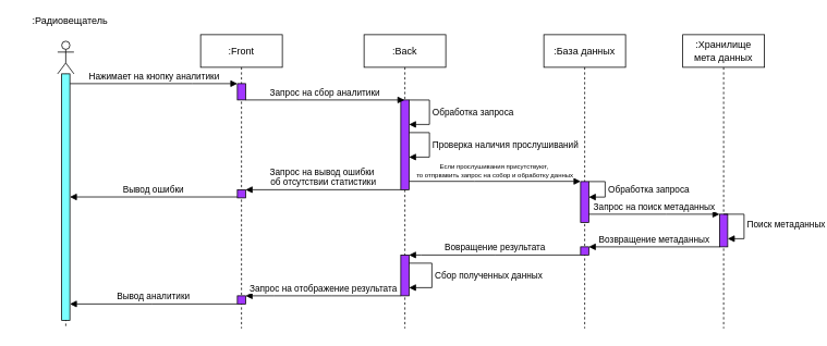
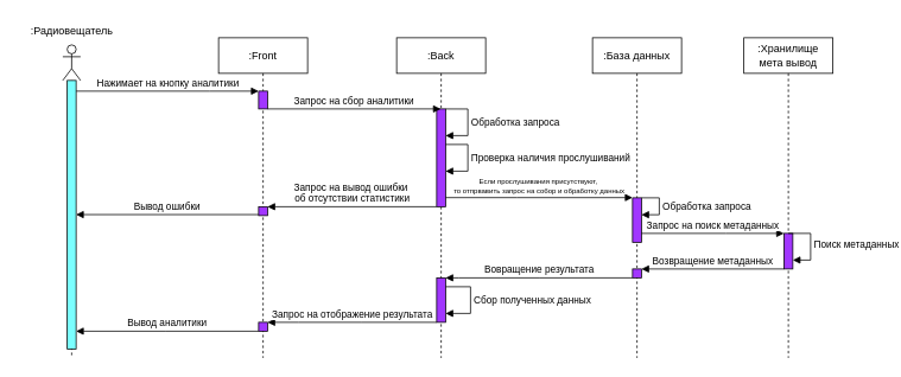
  <mxCell id="0" />
  <mxCell id="1" parent="0" />
  <mxCell id="2" value="" style="shape=umlLifeline;perimeter=lifelinePerimeter;whiteSpace=wrap;html=1;container=1;dropTarget=0;collapsible=0;recursiveResize=0;outlineConnect=0;portConstraint=eastwest;newEdgeStyle={&quot;curved&quot;:0,&quot;rounded&quot;:0};participant=umlActor;" parent="1" vertex="1"><mxGeometry x="70" y="50" width="20" height="352" as="geometry" /></mxCell>
  <mxCell id="3" value=":Front" style="shape=umlLifeline;perimeter=lifelinePerimeter;whiteSpace=wrap;html=1;container=1;dropTarget=0;collapsible=0;recursiveResize=0;outlineConnect=0;portConstraint=eastwest;newEdgeStyle={&quot;curved&quot;:0,&quot;rounded&quot;:0};" parent="1" vertex="1"><mxGeometry x="245" y="42" width="100" height="360" as="geometry" /></mxCell>
  <mxCell id="4" value="" style="html=1;points=[[0,0,0,0,5],[0,1,0,0,-5],[1,0,0,0,5],[1,1,0,0,-5]];perimeter=orthogonalPerimeter;outlineConnect=0;targetShapes=umlLifeline;portConstraint=eastwest;newEdgeStyle={&quot;curved&quot;:0,&quot;rounded&quot;:0};fillColor=#A136FF;fontStyle=1" parent="3" vertex="1"><mxGeometry x="45" y="60" width="10" height="20" as="geometry" /></mxCell>
  <mxCell id="5" value="" style="html=1;points=[[0,0,0,0,5],[0,1,0,0,-5],[1,0,0,0,5],[1,1,0,0,-5]];perimeter=orthogonalPerimeter;outlineConnect=0;targetShapes=umlLifeline;portConstraint=eastwest;newEdgeStyle={&quot;curved&quot;:0,&quot;rounded&quot;:0};fillColor=#A136FF;" parent="3" vertex="1"><mxGeometry x="45" y="320" width="10" height="10" as="geometry" /></mxCell>
  <mxCell id="6" value="" style="html=1;points=[[0,0,0,0,5],[0,1,0,0,-5],[1,0,0,0,5],[1,1,0,0,-5]];perimeter=orthogonalPerimeter;outlineConnect=0;targetShapes=umlLifeline;portConstraint=eastwest;newEdgeStyle={&quot;curved&quot;:0,&quot;rounded&quot;:0};fillColor=#A136FF;fontStyle=1" vertex="1" parent="3"><mxGeometry x="45" y="190" width="10" height="10" as="geometry" /></mxCell>
  <mxCell id="7" value=":Back" style="shape=umlLifeline;perimeter=lifelinePerimeter;whiteSpace=wrap;html=1;container=1;dropTarget=0;collapsible=0;recursiveResize=0;outlineConnect=0;portConstraint=eastwest;newEdgeStyle={&quot;curved&quot;:0,&quot;rounded&quot;:0};" parent="1" vertex="1"><mxGeometry x="445" y="42" width="100" height="360" as="geometry" /></mxCell>
  <mxCell id="8" value="" style="html=1;points=[[0,0,0,0,5],[0,1,0,0,-5],[1,0,0,0,5],[1,1,0,0,-5]];perimeter=orthogonalPerimeter;outlineConnect=0;targetShapes=umlLifeline;portConstraint=eastwest;newEdgeStyle={&quot;curved&quot;:0,&quot;rounded&quot;:0};fillColor=#A136FF;" parent="7" vertex="1"><mxGeometry x="45" y="80" width="10" height="110" as="geometry" /></mxCell>
  <mxCell id="9" value="Обработка запроса" style="html=1;align=left;spacingLeft=2;endArrow=block;rounded=0;edgeStyle=orthogonalEdgeStyle;curved=0;rounded=0;" parent="7" target="8" edge="1"><mxGeometry relative="1" as="geometry"><mxPoint x="55" y="80.06" as="sourcePoint" /><Array as="points"><mxPoint x="80" y="80" /><mxPoint x="80" y="110" /></Array><mxPoint x="60" y="110.064" as="targetPoint" /></mxGeometry></mxCell>
  <mxCell id="10" value="" style="html=1;points=[[0,0,0,0,5],[0,1,0,0,-5],[1,0,0,0,5],[1,1,0,0,-5]];perimeter=orthogonalPerimeter;outlineConnect=0;targetShapes=umlLifeline;portConstraint=eastwest;newEdgeStyle={&quot;curved&quot;:0,&quot;rounded&quot;:0};fillColor=#A136FF;" parent="7" vertex="1"><mxGeometry x="45" y="270" width="10" height="50" as="geometry" /></mxCell>
  <mxCell id="11" value="Сбор полученных данных&amp;nbsp;" style="html=1;align=left;spacingLeft=2;endArrow=block;rounded=0;edgeStyle=orthogonalEdgeStyle;curved=0;rounded=0;" parent="7" edge="1"><mxGeometry relative="1" as="geometry"><mxPoint x="55" y="280" as="sourcePoint" /><Array as="points"><mxPoint x="83" y="280" /><mxPoint x="83" y="310" /></Array><mxPoint x="55" y="310" as="targetPoint" /></mxGeometry></mxCell>
  <mxCell id="12" value="Проверка наличия прослушиваний" style="html=1;align=left;spacingLeft=2;endArrow=block;rounded=0;edgeStyle=orthogonalEdgeStyle;curved=0;rounded=0;" edge="1" parent="7" source="8" target="8"><mxGeometry relative="1" as="geometry"><mxPoint x="65" y="120.0" as="sourcePoint" /><Array as="points"><mxPoint x="80" y="120" /><mxPoint x="80" y="150" /></Array><mxPoint x="65" y="149.94" as="targetPoint" /></mxGeometry></mxCell>
  <mxCell id="13" value=":База данных" style="shape=umlLifeline;perimeter=lifelinePerimeter;whiteSpace=wrap;html=1;container=1;dropTarget=0;collapsible=0;recursiveResize=0;outlineConnect=0;portConstraint=eastwest;newEdgeStyle={&quot;curved&quot;:0,&quot;rounded&quot;:0};" parent="1" vertex="1"><mxGeometry x="665" y="42" width="100" height="360" as="geometry" /></mxCell>
  <mxCell id="14" value="" style="html=1;points=[[0,0,0,0,5],[0,1,0,0,-5],[1,0,0,0,5],[1,1,0,0,-5]];perimeter=orthogonalPerimeter;outlineConnect=0;targetShapes=umlLifeline;portConstraint=eastwest;newEdgeStyle={&quot;curved&quot;:0,&quot;rounded&quot;:0};fillColor=#A136FF;" parent="13" vertex="1"><mxGeometry x="45" y="180" width="10" height="50" as="geometry" /></mxCell>
  <mxCell id="15" value="" style="html=1;points=[[0,0,0,0,5],[0,1,0,0,-5],[1,0,0,0,5],[1,1,0,0,-5]];perimeter=orthogonalPerimeter;outlineConnect=0;targetShapes=umlLifeline;portConstraint=eastwest;newEdgeStyle={&quot;curved&quot;:0,&quot;rounded&quot;:0};fillColor=#A136FF;" parent="13" vertex="1"><mxGeometry x="45" y="260" width="10" height="10" as="geometry" /></mxCell>
  <mxCell id="16" value="Обработка запроса" style="html=1;align=left;spacingLeft=2;endArrow=block;rounded=0;edgeStyle=orthogonalEdgeStyle;curved=0;rounded=0;" edge="1" parent="13" source="14" target="14"><mxGeometry relative="1" as="geometry"><mxPoint x="50" y="169.03" as="sourcePoint" /><Array as="points"><mxPoint x="75" y="180" /><mxPoint x="75" y="199" /></Array><mxPoint x="50" y="198.97" as="targetPoint" /></mxGeometry></mxCell>
- <mxCell id="17" value=":Радиовещатель" style="text;html=1;align=center;verticalAlign=middle;resizable=0;points=[];autosize=1;strokeColor=none;fillColor=none;" parent="1" vertex="1"><mxGeometry x="25" y="10" width="120" height="30" as="geometry" /></mxCell>
+ <mxCell id="17" value=":Радиовещатель" style="text;html=1;align=center;verticalAlign=middle;resizable=0;points=[];autosize=1;strokeColor=none;fillColor=none;" parent="1" vertex="1"><mxGeometry x="20" y="20" width="120" height="30" as="geometry" /></mxCell>
  <mxCell id="18" value="Нажимает на кнопку аналитики" style="html=1;verticalAlign=bottom;endArrow=block;curved=0;rounded=0;" parent="1" source="22" target="4" edge="1"><mxGeometry width="80" relative="1" as="geometry"><mxPoint x="185" y="142" as="sourcePoint" /><mxPoint x="265" y="142" as="targetPoint" /><Array as="points"><mxPoint x="235" y="102" /></Array></mxGeometry></mxCell>
  <mxCell id="19" value="Запрос на сбор аналитики" style="html=1;verticalAlign=bottom;endArrow=block;curved=0;rounded=0;" parent="1" source="4" target="7" edge="1"><mxGeometry width="80" relative="1" as="geometry"><mxPoint x="405" y="102" as="sourcePoint" /><mxPoint x="440" y="122" as="targetPoint" /><Array as="points"><mxPoint x="365" y="122" /></Array></mxGeometry></mxCell>
  <mxCell id="20" value="Запрос на отображение результата" style="html=1;verticalAlign=bottom;endArrow=block;curved=0;rounded=0;" parent="1" edge="1"><mxGeometry width="80" relative="1" as="geometry"><mxPoint x="490" y="362" as="sourcePoint" /><mxPoint x="300" y="362" as="targetPoint" /><Array as="points"><mxPoint x="405" y="362" /><mxPoint x="335" y="362" /></Array></mxGeometry></mxCell>
  <mxCell id="21" value="Вывод аналитики" style="html=1;verticalAlign=bottom;endArrow=block;curved=0;rounded=0;" parent="1" source="5" target="22" edge="1"><mxGeometry width="80" relative="1" as="geometry"><mxPoint x="175" y="182" as="sourcePoint" /><mxPoint x="255" y="182" as="targetPoint" /><Array as="points"><mxPoint x="185" y="372" /></Array></mxGeometry></mxCell>
  <mxCell id="22" value="" style="html=1;points=[[0,0,0,0,5],[0,1,0,0,-5],[1,0,0,0,5],[1,1,0,0,-5]];perimeter=orthogonalPerimeter;outlineConnect=0;targetShapes=umlLifeline;portConstraint=eastwest;newEdgeStyle={&quot;curved&quot;:0,&quot;rounded&quot;:0};fillColor=#7AFFFF;" parent="1" vertex="1"><mxGeometry x="75" y="90" width="10" height="302" as="geometry" /></mxCell>
  <mxCell id="23" value="&lt;font style=&quot;font-size: 8px;&quot;&gt;Если прослушивания присутствуют,&amp;nbsp;&lt;/font&gt;&lt;div style=&quot;font-size: 8px;&quot;&gt;&lt;font style=&quot;font-size: 8px;&quot;&gt;то отпрвавить запрос на собор и обработку данных&lt;/font&gt;&lt;/div&gt;" style="html=1;verticalAlign=bottom;endArrow=block;curved=0;rounded=0;" parent="1" source="8" edge="1"><mxGeometry x="0.001" width="80" relative="1" as="geometry"><mxPoint x="495" y="221.76" as="sourcePoint" /><mxPoint x="710" y="221.76" as="targetPoint" /><Array as="points"><mxPoint x="580" y="221.76" /></Array><mxPoint as="offset" /></mxGeometry></mxCell>
- <mxCell id="24" value=":Хранилище мета данных" style="shape=umlLifeline;perimeter=lifelinePerimeter;whiteSpace=wrap;html=1;container=1;dropTarget=0;collapsible=0;recursiveResize=0;outlineConnect=0;portConstraint=eastwest;newEdgeStyle={&quot;curved&quot;:0,&quot;rounded&quot;:0};" parent="1" vertex="1"><mxGeometry x="835" y="42" width="100" height="360" as="geometry" /></mxCell>
+ <mxCell id="24" value=":Хранилище мета вывод" style="shape=umlLifeline;perimeter=lifelinePerimeter;whiteSpace=wrap;html=1;container=1;dropTarget=0;collapsible=0;recursiveResize=0;outlineConnect=0;portConstraint=eastwest;newEdgeStyle={&quot;curved&quot;:0,&quot;rounded&quot;:0};" parent="1" vertex="1"><mxGeometry x="835" y="42" width="100" height="360" as="geometry" /></mxCell>
  <mxCell id="25" value="" style="html=1;points=[[0,0,0,0,5],[0,1,0,0,-5],[1,0,0,0,5],[1,1,0,0,-5]];perimeter=orthogonalPerimeter;outlineConnect=0;targetShapes=umlLifeline;portConstraint=eastwest;newEdgeStyle={&quot;curved&quot;:0,&quot;rounded&quot;:0};fillColor=#A136FF;" parent="24" vertex="1"><mxGeometry x="45" y="220" width="10" height="40" as="geometry" /></mxCell>
  <mxCell id="26" value="Запрос на поиск метаданных" style="html=1;verticalAlign=bottom;endArrow=block;curved=0;rounded=0;" parent="1" edge="1"><mxGeometry width="80" relative="1" as="geometry"><mxPoint x="720" y="262" as="sourcePoint" /><mxPoint x="880" y="262" as="targetPoint" /><Array as="points"><mxPoint x="815" y="262" /></Array></mxGeometry></mxCell>
  <mxCell id="27" value="Возвращение метаданных" style="html=1;verticalAlign=bottom;endArrow=block;curved=0;rounded=0;" parent="1" source="25" target="15" edge="1"><mxGeometry width="80" relative="1" as="geometry"><mxPoint x="755" y="352" as="sourcePoint" /><mxPoint x="835" y="352" as="targetPoint" /></mxGeometry></mxCell>
  <mxCell id="28" value="Вовращение результата" style="html=1;verticalAlign=bottom;endArrow=block;curved=0;rounded=0;" parent="1" source="15" target="10" edge="1"><mxGeometry width="80" relative="1" as="geometry"><mxPoint x="575" y="352" as="sourcePoint" /><mxPoint x="655" y="352" as="targetPoint" /><Array as="points"><mxPoint x="605" y="312" /><mxPoint x="515" y="312" /></Array></mxGeometry></mxCell>
  <mxCell id="29" value="Поиск метаданных" style="html=1;align=left;spacingLeft=2;endArrow=block;rounded=0;edgeStyle=orthogonalEdgeStyle;curved=0;rounded=0;" edge="1" parent="1" target="25"><mxGeometry relative="1" as="geometry"><mxPoint x="885" y="262" as="sourcePoint" /><Array as="points"><mxPoint x="910" y="262" /><mxPoint x="910" y="292" /></Array><mxPoint x="885" y="291.94" as="targetPoint" /></mxGeometry></mxCell>
  <mxCell id="30" value="Запрос на вывод ошибки&amp;nbsp;&lt;div&gt;об отсутствии статистики&lt;/div&gt;" style="html=1;verticalAlign=bottom;endArrow=block;curved=0;rounded=0;" edge="1" parent="1" source="8" target="6"><mxGeometry width="80" relative="1" as="geometry"><mxPoint x="345" y="212" as="sourcePoint" /><mxPoint x="425" y="212" as="targetPoint" /></mxGeometry></mxCell>
  <mxCell id="31" value="Вывод ошибки" style="html=1;verticalAlign=bottom;endArrow=block;curved=0;rounded=0;" edge="1" parent="1"><mxGeometry width="80" relative="1" as="geometry"><mxPoint x="290" y="240.86" as="sourcePoint" /><mxPoint x="85" y="240.86" as="targetPoint" /></mxGeometry></mxCell>
